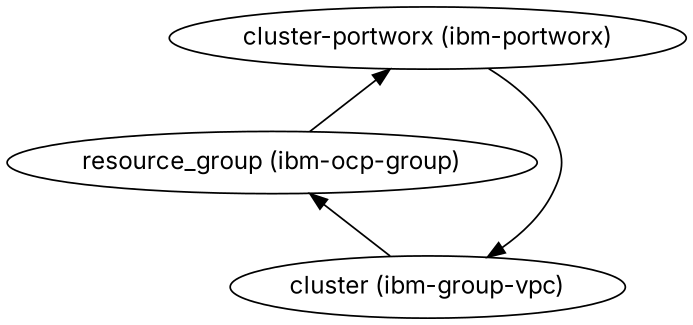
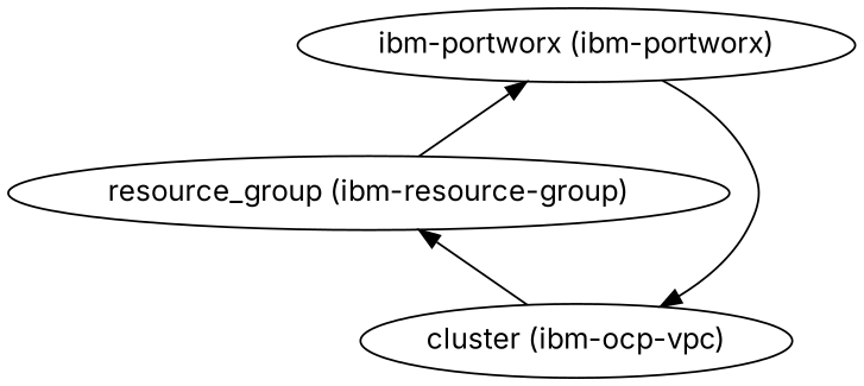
  digraph {
    fontname=Inter
    rankdir=BT
    node [fontname=Inter]
    edge [fontname=Inter]
-   "cluster (ibm-ocp-vpc)" [label="cluster (ibm-group-vpc)"]
-   "resource_group (ibm-resource-group)" [label="resource_group (ibm-ocp-group)"]
-   "ibm-portworx (ibm-portworx)" [label="cluster-portworx (ibm-portworx)"]
+   "cluster (ibm-ocp-vpc)"
+   "resource_group (ibm-resource-group)"
+   "ibm-portworx (ibm-portworx)"
    "cluster (ibm-ocp-vpc)" -> "resource_group (ibm-resource-group)"
    "resource_group (ibm-resource-group)" -> "ibm-portworx (ibm-portworx)"
    "ibm-portworx (ibm-portworx)" -> "cluster (ibm-ocp-vpc)"
  }
